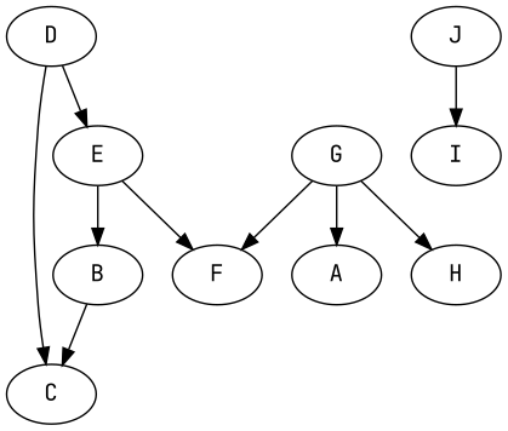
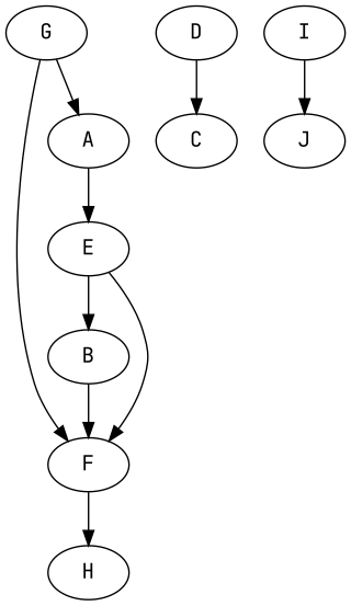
  digraph {
    fontname="JetBrains Mono"
    node [fontname="JetBrains Mono"]
    edge [fontname="JetBrains Mono"]
    B
    C
    D
    E
    F
    G
    A
    H
    I
    J
-   B -> C
+   B -> F
    D -> C
-   D -> E
+   A -> E
    E -> B
    E -> F
    G -> F
    G -> A
-   G -> H
-   J -> I
+   F -> H
+   I -> J
  }
